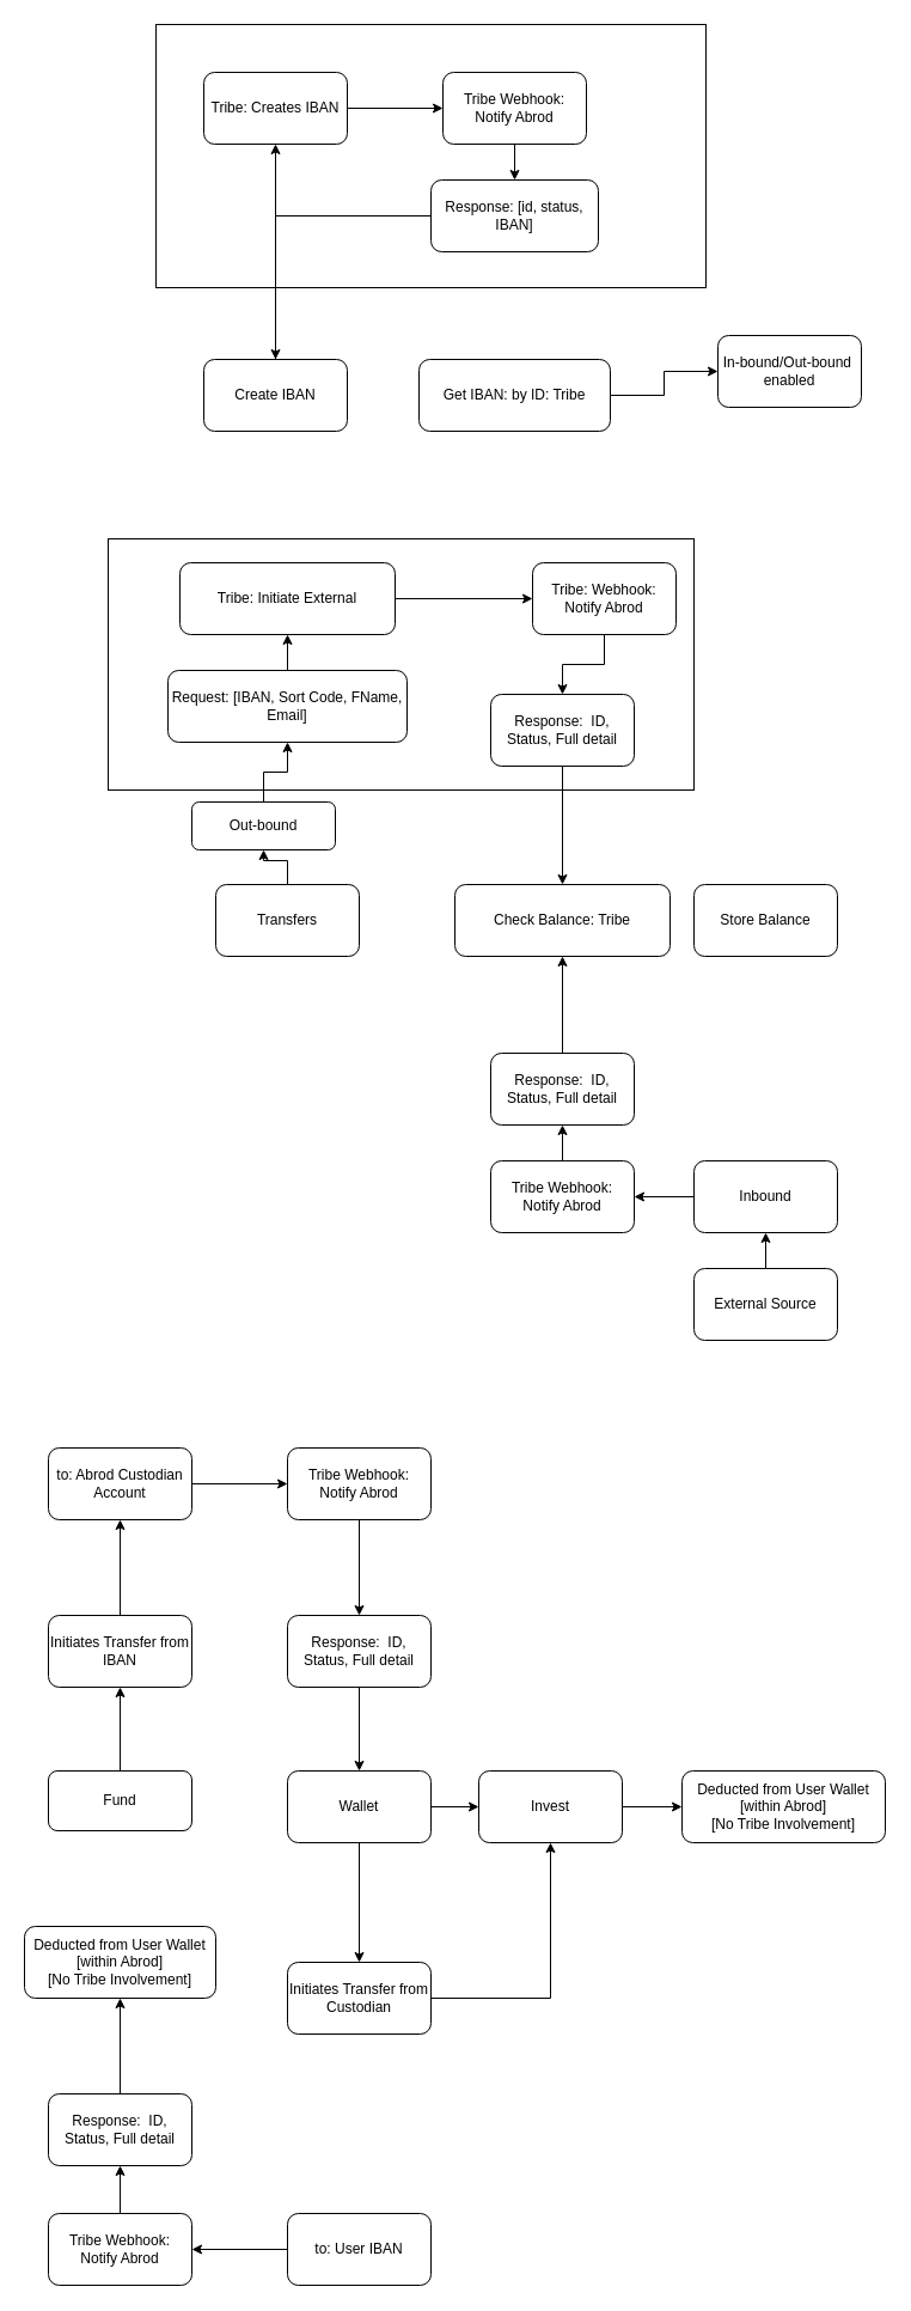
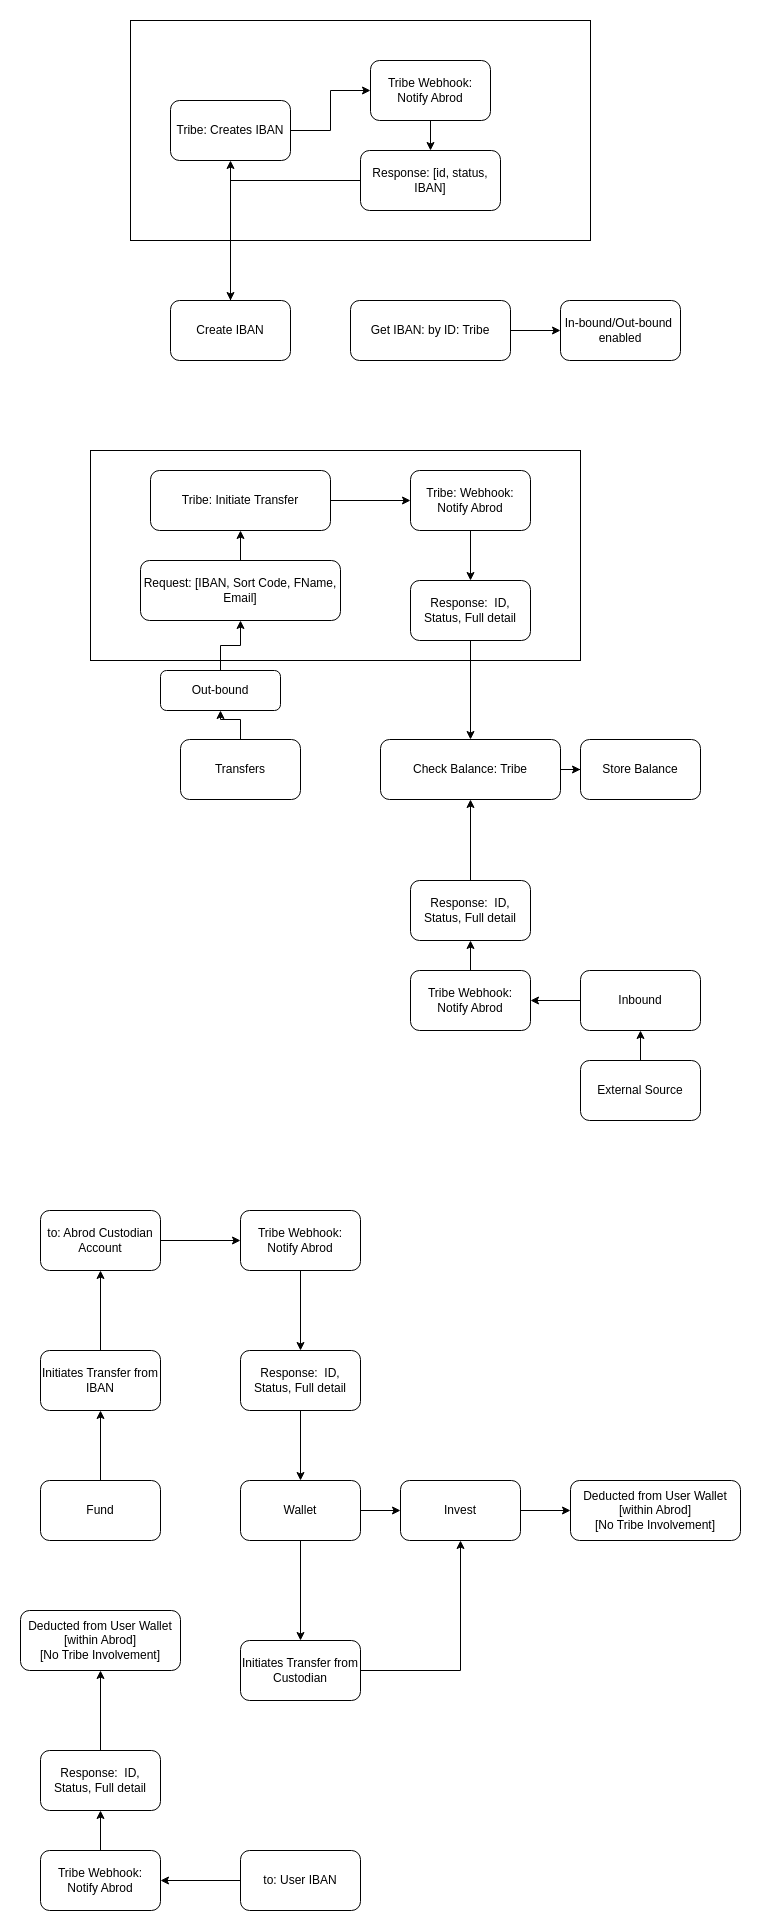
  <mxCell id="0" />
  <mxCell id="1" parent="0" />
  <mxCell id="2" value="" style="rounded=0;whiteSpace=wrap;html=1;" vertex="1" parent="1"><mxGeometry x="90" y="450" width="490" height="210" as="geometry" /></mxCell>
  <mxCell id="3" value="" style="rounded=0;whiteSpace=wrap;html=1;" vertex="1" parent="1"><mxGeometry x="130" y="20" width="460" height="220" as="geometry" /></mxCell>
  <mxCell id="4" value="" style="edgeStyle=orthogonalEdgeStyle;rounded=0;orthogonalLoop=1;jettySize=auto;html=1;" edge="1" parent="1" source="5" target="7"><mxGeometry relative="1" as="geometry" /></mxCell>
  <mxCell id="5" value="Create IBAN" style="whiteSpace=wrap;html=1;rounded=1;" vertex="1" parent="1"><mxGeometry x="170" y="300" width="120" height="60" as="geometry" /></mxCell>
  <mxCell id="6" value="" style="edgeStyle=orthogonalEdgeStyle;rounded=0;orthogonalLoop=1;jettySize=auto;html=1;" edge="1" parent="1" source="7" target="9"><mxGeometry relative="1" as="geometry" /></mxCell>
- <mxCell id="7" value="Tribe: Creates IBAN" style="whiteSpace=wrap;html=1;rounded=1;" vertex="1" parent="1"><mxGeometry x="170" y="60" width="120" height="60" as="geometry" /></mxCell>
+ <mxCell id="7" value="Tribe: Creates IBAN" style="whiteSpace=wrap;html=1;rounded=1;" vertex="1" parent="1"><mxGeometry x="170" y="100" width="120" height="60" as="geometry" /></mxCell>
  <mxCell id="8" value="" style="edgeStyle=orthogonalEdgeStyle;rounded=0;orthogonalLoop=1;jettySize=auto;html=1;" edge="1" parent="1" source="9" target="11"><mxGeometry relative="1" as="geometry" /></mxCell>
  <mxCell id="9" value="Tribe Webhook: Notify Abrod" style="whiteSpace=wrap;html=1;rounded=1;" vertex="1" parent="1"><mxGeometry x="370" y="60" width="120" height="60" as="geometry" /></mxCell>
  <mxCell id="10" value="" style="edgeStyle=orthogonalEdgeStyle;rounded=0;orthogonalLoop=1;jettySize=auto;html=1;" edge="1" parent="1" source="11" target="5"><mxGeometry relative="1" as="geometry" /></mxCell>
  <mxCell id="11" value="Response: [id, status, IBAN]" style="whiteSpace=wrap;html=1;rounded=1;" vertex="1" parent="1"><mxGeometry x="360" y="150" width="140" height="60" as="geometry" /></mxCell>
  <mxCell id="12" value="" style="edgeStyle=orthogonalEdgeStyle;rounded=0;orthogonalLoop=1;jettySize=auto;html=1;" edge="1" parent="1" source="13" target="14"><mxGeometry relative="1" as="geometry" /></mxCell>
  <mxCell id="13" value="Get IBAN: by ID: Tribe" style="whiteSpace=wrap;html=1;rounded=1;" vertex="1" parent="1"><mxGeometry x="350" y="300" width="160" height="60" as="geometry" /></mxCell>
- <mxCell id="14" value="In-bound/Out-bound&amp;nbsp;&lt;br&gt;enabled" style="whiteSpace=wrap;html=1;rounded=1;" vertex="1" parent="1"><mxGeometry x="600" y="280" width="120" height="60" as="geometry" /></mxCell>
+ <mxCell id="14" value="In-bound/Out-bound&amp;nbsp;&lt;br&gt;enabled" style="whiteSpace=wrap;html=1;rounded=1;" vertex="1" parent="1"><mxGeometry x="560" y="300" width="120" height="60" as="geometry" /></mxCell>
  <mxCell id="15" value="" style="edgeStyle=orthogonalEdgeStyle;rounded=0;orthogonalLoop=1;jettySize=auto;html=1;" edge="1" parent="1" source="16" target="18"><mxGeometry relative="1" as="geometry" /></mxCell>
  <mxCell id="16" value="Transfers" style="rounded=1;whiteSpace=wrap;html=1;" vertex="1" parent="1"><mxGeometry x="180" y="739" width="120" height="60" as="geometry" /></mxCell>
  <mxCell id="17" value="" style="edgeStyle=orthogonalEdgeStyle;rounded=0;orthogonalLoop=1;jettySize=auto;html=1;" edge="1" parent="1" source="18" target="20"><mxGeometry relative="1" as="geometry" /></mxCell>
  <mxCell id="18" value="Out-bound" style="whiteSpace=wrap;html=1;rounded=1;" vertex="1" parent="1"><mxGeometry x="160" y="670" width="120" height="40" as="geometry" /></mxCell>
  <mxCell id="19" value="" style="edgeStyle=orthogonalEdgeStyle;rounded=0;orthogonalLoop=1;jettySize=auto;html=1;" edge="1" parent="1" source="20" target="22"><mxGeometry relative="1" as="geometry" /></mxCell>
  <mxCell id="20" value="Request: [IBAN, Sort Code, FName, Email]" style="whiteSpace=wrap;html=1;rounded=1;" vertex="1" parent="1"><mxGeometry x="140" y="560" width="200" height="60" as="geometry" /></mxCell>
  <mxCell id="21" value="" style="edgeStyle=orthogonalEdgeStyle;rounded=0;orthogonalLoop=1;jettySize=auto;html=1;" edge="1" parent="1" source="22" target="24"><mxGeometry relative="1" as="geometry" /></mxCell>
- <mxCell id="22" value="Tribe: Initiate External" style="whiteSpace=wrap;html=1;rounded=1;" vertex="1" parent="1"><mxGeometry x="150" y="470" width="180" height="60" as="geometry" /></mxCell>
+ <mxCell id="22" value="Tribe: Initiate Transfer" style="whiteSpace=wrap;html=1;rounded=1;" vertex="1" parent="1"><mxGeometry x="150" y="470" width="180" height="60" as="geometry" /></mxCell>
  <mxCell id="23" value="" style="edgeStyle=orthogonalEdgeStyle;rounded=0;orthogonalLoop=1;jettySize=auto;html=1;" edge="1" parent="1" source="24" target="26"><mxGeometry relative="1" as="geometry" /></mxCell>
- <mxCell id="24" value="Tribe: Webhook:&lt;br&gt;Notify Abrod" style="whiteSpace=wrap;html=1;rounded=1;" vertex="1" parent="1"><mxGeometry x="445" y="470" width="120" height="60" as="geometry" /></mxCell>
+ <mxCell id="24" value="Tribe: Webhook:&lt;br&gt;Notify Abrod" style="whiteSpace=wrap;html=1;rounded=1;" vertex="1" parent="1"><mxGeometry x="410" y="470" width="120" height="60" as="geometry" /></mxCell>
  <mxCell id="25" value="" style="edgeStyle=orthogonalEdgeStyle;rounded=0;orthogonalLoop=1;jettySize=auto;html=1;" edge="1" parent="1" source="26" target="28"><mxGeometry relative="1" as="geometry" /></mxCell>
  <mxCell id="26" value="Response:&amp;nbsp; ID, Status, Full detail" style="whiteSpace=wrap;html=1;rounded=1;" vertex="1" parent="1"><mxGeometry x="410" y="580" width="120" height="60" as="geometry" /></mxCell>
+ <mxCell id="27" value="" style="edgeStyle=orthogonalEdgeStyle;rounded=0;orthogonalLoop=1;jettySize=auto;html=1;" edge="1" parent="1" source="28" target="29"><mxGeometry relative="1" as="geometry" /></mxCell>
  <mxCell id="28" value="Check Balance: Tribe" style="whiteSpace=wrap;html=1;rounded=1;" vertex="1" parent="1"><mxGeometry x="380" y="739" width="180" height="60" as="geometry" /></mxCell>
  <mxCell id="29" value="Store Balance" style="whiteSpace=wrap;html=1;rounded=1;" vertex="1" parent="1"><mxGeometry x="580" y="739" width="120" height="60" as="geometry" /></mxCell>
  <mxCell id="30" value="" style="edgeStyle=orthogonalEdgeStyle;rounded=0;orthogonalLoop=1;jettySize=auto;html=1;" edge="1" parent="1" source="31" target="33"><mxGeometry relative="1" as="geometry" /></mxCell>
  <mxCell id="31" value="External Source" style="rounded=1;whiteSpace=wrap;html=1;" vertex="1" parent="1"><mxGeometry x="580" y="1060" width="120" height="60" as="geometry" /></mxCell>
  <mxCell id="32" value="" style="edgeStyle=orthogonalEdgeStyle;rounded=0;orthogonalLoop=1;jettySize=auto;html=1;" edge="1" parent="1" source="33" target="35"><mxGeometry relative="1" as="geometry" /></mxCell>
  <mxCell id="33" value="Inbound" style="whiteSpace=wrap;html=1;rounded=1;" vertex="1" parent="1"><mxGeometry x="580" y="970" width="120" height="60" as="geometry" /></mxCell>
  <mxCell id="34" value="" style="edgeStyle=orthogonalEdgeStyle;rounded=0;orthogonalLoop=1;jettySize=auto;html=1;" edge="1" parent="1" source="35" target="37"><mxGeometry relative="1" as="geometry" /></mxCell>
  <mxCell id="35" value="Tribe Webhook: Notify Abrod" style="whiteSpace=wrap;html=1;rounded=1;" vertex="1" parent="1"><mxGeometry x="410" y="970" width="120" height="60" as="geometry" /></mxCell>
  <mxCell id="36" value="" style="edgeStyle=orthogonalEdgeStyle;rounded=0;orthogonalLoop=1;jettySize=auto;html=1;" edge="1" parent="1" source="37" target="28"><mxGeometry relative="1" as="geometry" /></mxCell>
  <mxCell id="37" value="Response:&amp;nbsp; ID, Status, Full detail" style="whiteSpace=wrap;html=1;rounded=1;" vertex="1" parent="1"><mxGeometry x="410" y="880" width="120" height="60" as="geometry" /></mxCell>
  <mxCell id="38" value="" style="edgeStyle=orthogonalEdgeStyle;rounded=0;orthogonalLoop=1;jettySize=auto;html=1;" edge="1" parent="1" source="39" target="44"><mxGeometry relative="1" as="geometry" /></mxCell>
- <mxCell id="39" value="Fund" style="rounded=1;whiteSpace=wrap;html=1;" vertex="1" parent="1"><mxGeometry x="40" y="1480" width="120" height="50" as="geometry" /></mxCell>
+ <mxCell id="39" value="Fund" style="rounded=1;whiteSpace=wrap;html=1;" vertex="1" parent="1"><mxGeometry x="40" y="1480" width="120" height="60" as="geometry" /></mxCell>
  <mxCell id="40" value="" style="edgeStyle=orthogonalEdgeStyle;rounded=0;orthogonalLoop=1;jettySize=auto;html=1;" edge="1" parent="1" source="42" target="52"><mxGeometry relative="1" as="geometry" /></mxCell>
  <mxCell id="41" value="" style="edgeStyle=orthogonalEdgeStyle;rounded=0;orthogonalLoop=1;jettySize=auto;html=1;" edge="1" parent="1" source="42" target="55"><mxGeometry relative="1" as="geometry" /></mxCell>
  <mxCell id="42" value="Wallet" style="rounded=1;whiteSpace=wrap;html=1;" vertex="1" parent="1"><mxGeometry x="240" y="1480" width="120" height="60" as="geometry" /></mxCell>
  <mxCell id="43" value="" style="edgeStyle=orthogonalEdgeStyle;rounded=0;orthogonalLoop=1;jettySize=auto;html=1;" edge="1" parent="1" source="44" target="46"><mxGeometry relative="1" as="geometry" /></mxCell>
  <mxCell id="44" value="Initiates Transfer from IBAN" style="whiteSpace=wrap;html=1;rounded=1;" vertex="1" parent="1"><mxGeometry x="40" y="1350" width="120" height="60" as="geometry" /></mxCell>
  <mxCell id="45" value="" style="edgeStyle=orthogonalEdgeStyle;rounded=0;orthogonalLoop=1;jettySize=auto;html=1;" edge="1" parent="1" source="46" target="48"><mxGeometry relative="1" as="geometry" /></mxCell>
  <mxCell id="46" value="to: Abrod Custodian Account" style="whiteSpace=wrap;html=1;rounded=1;" vertex="1" parent="1"><mxGeometry x="40" y="1210" width="120" height="60" as="geometry" /></mxCell>
  <mxCell id="47" value="" style="edgeStyle=orthogonalEdgeStyle;rounded=0;orthogonalLoop=1;jettySize=auto;html=1;" edge="1" parent="1" source="48" target="50"><mxGeometry relative="1" as="geometry" /></mxCell>
  <mxCell id="48" value="Tribe Webhook: Notify Abrod" style="whiteSpace=wrap;html=1;rounded=1;" vertex="1" parent="1"><mxGeometry x="240" y="1210" width="120" height="60" as="geometry" /></mxCell>
  <mxCell id="49" value="" style="edgeStyle=orthogonalEdgeStyle;rounded=0;orthogonalLoop=1;jettySize=auto;html=1;" edge="1" parent="1" source="50" target="42"><mxGeometry relative="1" as="geometry" /></mxCell>
  <mxCell id="50" value="Response:&amp;nbsp; ID, Status, Full detail" style="whiteSpace=wrap;html=1;rounded=1;" vertex="1" parent="1"><mxGeometry x="240" y="1350" width="120" height="60" as="geometry" /></mxCell>
  <mxCell id="51" value="" style="edgeStyle=orthogonalEdgeStyle;rounded=0;orthogonalLoop=1;jettySize=auto;html=1;" edge="1" parent="1" source="52" target="53"><mxGeometry relative="1" as="geometry" /></mxCell>
  <mxCell id="52" value="Invest" style="whiteSpace=wrap;html=1;rounded=1;" vertex="1" parent="1"><mxGeometry x="400" y="1480" width="120" height="60" as="geometry" /></mxCell>
  <mxCell id="53" value="Deducted from User Wallet&lt;br style=&quot;border-color: var(--border-color);&quot;&gt;[within Abrod]&lt;br style=&quot;border-color: var(--border-color);&quot;&gt;[No Tribe Involvement]" style="whiteSpace=wrap;html=1;rounded=1;" vertex="1" parent="1"><mxGeometry x="570" y="1480" width="170" height="60" as="geometry" /></mxCell>
  <mxCell id="54" value="" style="edgeStyle=orthogonalEdgeStyle;rounded=0;orthogonalLoop=1;jettySize=auto;html=1;" edge="1" parent="1" source="55" target="52"><mxGeometry relative="1" as="geometry" /></mxCell>
  <mxCell id="55" value="Initiates Transfer from Custodian" style="whiteSpace=wrap;html=1;rounded=1;" vertex="1" parent="1"><mxGeometry x="240" y="1640" width="120" height="60" as="geometry" /></mxCell>
  <mxCell id="56" value="" style="edgeStyle=orthogonalEdgeStyle;rounded=0;orthogonalLoop=1;jettySize=auto;html=1;" edge="1" parent="1" source="57" target="59"><mxGeometry relative="1" as="geometry" /></mxCell>
  <mxCell id="57" value="to: User IBAN" style="whiteSpace=wrap;html=1;rounded=1;" vertex="1" parent="1"><mxGeometry x="240" y="1850" width="120" height="60" as="geometry" /></mxCell>
  <mxCell id="58" value="" style="edgeStyle=orthogonalEdgeStyle;rounded=0;orthogonalLoop=1;jettySize=auto;html=1;" edge="1" parent="1" source="59" target="61"><mxGeometry relative="1" as="geometry" /></mxCell>
  <mxCell id="59" value="Tribe Webhook: Notify Abrod" style="whiteSpace=wrap;html=1;rounded=1;" vertex="1" parent="1"><mxGeometry x="40" y="1850" width="120" height="60" as="geometry" /></mxCell>
  <mxCell id="60" value="" style="edgeStyle=orthogonalEdgeStyle;rounded=0;orthogonalLoop=1;jettySize=auto;html=1;" edge="1" parent="1" source="61" target="62"><mxGeometry relative="1" as="geometry" /></mxCell>
  <mxCell id="61" value="Response:&amp;nbsp; ID, Status, Full detail" style="whiteSpace=wrap;html=1;rounded=1;" vertex="1" parent="1"><mxGeometry x="40" y="1750" width="120" height="60" as="geometry" /></mxCell>
  <mxCell id="62" value="Deducted from User Wallet&lt;br style=&quot;border-color: var(--border-color);&quot;&gt;[within Abrod]&lt;br style=&quot;border-color: var(--border-color);&quot;&gt;[No Tribe Involvement]" style="whiteSpace=wrap;html=1;rounded=1;" vertex="1" parent="1"><mxGeometry x="20" y="1610" width="160" height="60" as="geometry" /></mxCell>
